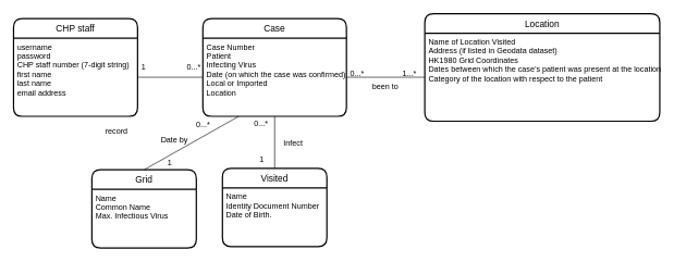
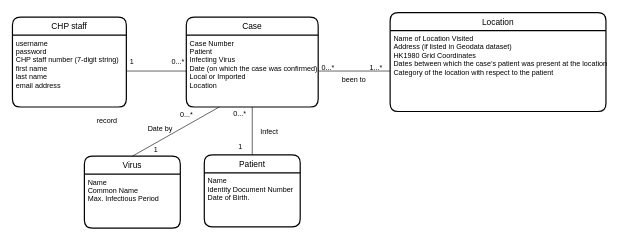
  <mxCell id="0" />
  <mxCell id="1" parent="0" />
  <mxCell id="2" value="Case" style="swimlane;childLayout=stackLayout;horizontal=1;startSize=30;horizontalStack=0;rounded=1;fontSize=14;fontStyle=0;strokeWidth=2;resizeParent=0;resizeLast=1;shadow=0;dashed=0;align=center;" vertex="1" parent="1"><mxGeometry x="310" y="28" width="220" height="150" as="geometry" /></mxCell>
  <mxCell id="3" value="Case Number &#10;Patient&#10;Infecting Virus&#10;Date (on which the case was confirmed)&#10;Local or Imported&#10;Location" style="align=left;strokeColor=none;fillColor=none;spacingLeft=4;fontSize=12;verticalAlign=top;resizable=0;rotatable=0;part=1;" vertex="1" parent="2"><mxGeometry y="30" width="220" height="120" as="geometry" /></mxCell>
  <mxCell id="4" value="CHP staff" style="swimlane;childLayout=stackLayout;horizontal=1;startSize=30;horizontalStack=0;rounded=1;fontSize=14;fontStyle=0;strokeWidth=2;resizeParent=0;resizeLast=1;shadow=0;dashed=0;align=center;" vertex="1" parent="1"><mxGeometry x="20" y="28" width="190" height="150" as="geometry" /></mxCell>
  <mxCell id="5" value="username&#10;password&#10;CHP staff number (7-digit string)&#10;first name&#10;last name&#10;email address" style="align=left;strokeColor=none;fillColor=none;spacingLeft=4;fontSize=12;verticalAlign=top;resizable=0;rotatable=0;part=1;" vertex="1" parent="4"><mxGeometry y="30" width="190" height="120" as="geometry" /></mxCell>
  <mxCell id="6" value="" style="endArrow=none;html=1;entryX=0;entryY=0.5;entryDx=0;entryDy=0;" edge="1" parent="1" source="5" target="3"><mxGeometry width="50" height="50" relative="1" as="geometry"><mxPoint x="230" y="148" as="sourcePoint" /><mxPoint x="280" y="98" as="targetPoint" /></mxGeometry></mxCell>
  <mxCell id="7" value="1" style="text;strokeColor=none;fillColor=none;spacingLeft=4;spacingRight=4;overflow=hidden;rotatable=0;points=[[0,0.5],[1,0.5]];portConstraint=eastwest;fontSize=12;" vertex="1" parent="1"><mxGeometry x="210" y="88" width="40" height="30" as="geometry" /></mxCell>
  <mxCell id="8" value="0...*" style="text;strokeColor=none;fillColor=none;spacingLeft=4;spacingRight=4;overflow=hidden;rotatable=0;points=[[0,0.5],[1,0.5]];portConstraint=eastwest;fontSize=12;" vertex="1" parent="1"><mxGeometry x="280" y="88" width="220" as="geometry" /></mxCell>
  <mxCell id="9" value="record" style="text;strokeColor=none;fillColor=none;spacingLeft=4;spacingRight=4;overflow=hidden;rotatable=0;points=[[0,0.5],[1,0.5]];portConstraint=eastwest;fontSize=12;" vertex="1" parent="1"><mxGeometry x="155" y="188" width="50" height="30" as="geometry" /></mxCell>
  <mxCell id="10" value="" style="endArrow=none;html=1;rounded=0;exitX=0.5;exitY=1;exitDx=0;exitDy=0;entryX=0.5;entryY=0;entryDx=0;entryDy=0;" edge="1" parent="1" source="3" target="11"><mxGeometry relative="1" as="geometry"><mxPoint x="390" y="208" as="sourcePoint" /><mxPoint x="550" y="208" as="targetPoint" /></mxGeometry></mxCell>
- <mxCell id="11" value="Visited" style="swimlane;childLayout=stackLayout;horizontal=1;startSize=30;horizontalStack=0;rounded=1;fontSize=14;fontStyle=0;strokeWidth=2;resizeParent=0;resizeLast=1;shadow=0;dashed=0;align=center;" vertex="1" parent="1"><mxGeometry x="340" y="258" width="160" height="120" as="geometry" /></mxCell>
+ <mxCell id="11" value="Patient" style="swimlane;childLayout=stackLayout;horizontal=1;startSize=30;horizontalStack=0;rounded=1;fontSize=14;fontStyle=0;strokeWidth=2;resizeParent=0;resizeLast=1;shadow=0;dashed=0;align=center;" vertex="1" parent="1"><mxGeometry x="340" y="258" width="160" height="120" as="geometry" /></mxCell>
  <mxCell id="12" value="Name&#10;Identity Document Number&#10;Date of Birth." style="align=left;strokeColor=none;fillColor=none;spacingLeft=4;fontSize=12;verticalAlign=top;resizable=0;rotatable=0;part=1;" vertex="1" parent="11"><mxGeometry y="30" width="160" height="90" as="geometry" /></mxCell>
  <mxCell id="13" value="0...*" style="text;strokeColor=none;fillColor=none;spacingLeft=4;spacingRight=4;overflow=hidden;rotatable=0;points=[[0,0.5],[1,0.5]];portConstraint=eastwest;fontSize=12;" vertex="1" parent="1"><mxGeometry x="383" y="176" width="40" height="30" as="geometry" /></mxCell>
  <mxCell id="14" value="1" style="text;strokeColor=none;fillColor=none;spacingLeft=4;spacingRight=4;overflow=hidden;rotatable=0;points=[[0,0.5],[1,0.5]];portConstraint=eastwest;fontSize=12;" vertex="1" parent="1"><mxGeometry x="391" y="230" width="40" height="30" as="geometry" /></mxCell>
  <mxCell id="15" value="Infect" style="text;strokeColor=none;fillColor=none;spacingLeft=4;spacingRight=4;overflow=hidden;rotatable=0;points=[[0,0.5],[1,0.5]];portConstraint=eastwest;fontSize=12;" vertex="1" parent="1"><mxGeometry x="428" y="205" width="40" height="30" as="geometry" /></mxCell>
- <mxCell id="16" value="Grid" style="swimlane;childLayout=stackLayout;horizontal=1;startSize=30;horizontalStack=0;rounded=1;fontSize=14;fontStyle=0;strokeWidth=2;resizeParent=0;resizeLast=1;shadow=0;dashed=0;align=center;" vertex="1" parent="1"><mxGeometry x="140" y="260" width="160" height="120" as="geometry" /></mxCell>
- <mxCell id="17" value="Name&#10;Common Name&#10;Max. Infectious Virus" style="align=left;strokeColor=none;fillColor=none;spacingLeft=4;fontSize=12;verticalAlign=top;resizable=0;rotatable=0;part=1;" vertex="1" parent="16"><mxGeometry y="30" width="160" height="90" as="geometry" /></mxCell>
+ <mxCell id="16" value="Virus" style="swimlane;childLayout=stackLayout;horizontal=1;startSize=30;horizontalStack=0;rounded=1;fontSize=14;fontStyle=0;strokeWidth=2;resizeParent=0;resizeLast=1;shadow=0;dashed=0;align=center;" vertex="1" parent="1"><mxGeometry x="140" y="260" width="160" height="120" as="geometry" /></mxCell>
+ <mxCell id="17" value="Name&#10;Common Name&#10;Max. Infectious Period" style="align=left;strokeColor=none;fillColor=none;spacingLeft=4;fontSize=12;verticalAlign=top;resizable=0;rotatable=0;part=1;" vertex="1" parent="16"><mxGeometry y="30" width="160" height="90" as="geometry" /></mxCell>
  <mxCell id="18" value="" style="endArrow=none;html=1;rounded=0;entryX=0.25;entryY=1;entryDx=0;entryDy=0;exitX=0.5;exitY=0;exitDx=0;exitDy=0;" edge="1" parent="1" source="16" target="3"><mxGeometry relative="1" as="geometry"><mxPoint x="170" y="228" as="sourcePoint" /><mxPoint x="330" y="228" as="targetPoint" /></mxGeometry></mxCell>
  <mxCell id="19" value="0...*" style="text;strokeColor=none;fillColor=none;spacingLeft=4;spacingRight=4;overflow=hidden;rotatable=0;points=[[0,0.5],[1,0.5]];portConstraint=eastwest;fontSize=12;" vertex="1" parent="1"><mxGeometry x="294" y="177" width="40" height="30" as="geometry" /></mxCell>
  <mxCell id="20" value="1" style="text;strokeColor=none;fillColor=none;spacingLeft=4;spacingRight=4;overflow=hidden;rotatable=0;points=[[0,0.5],[1,0.5]];portConstraint=eastwest;fontSize=12;" vertex="1" parent="1"><mxGeometry x="250" y="235" width="40" height="30" as="geometry" /></mxCell>
  <mxCell id="21" value="Date by" style="text;strokeColor=none;fillColor=none;spacingLeft=4;spacingRight=4;overflow=hidden;rotatable=0;points=[[0,0.5],[1,0.5]];portConstraint=eastwest;fontSize=12;" vertex="1" parent="1"><mxGeometry x="240" y="200" width="80" height="30" as="geometry" /></mxCell>
  <mxCell id="22" value="" style="endArrow=none;html=1;rounded=0;exitX=1;exitY=0.5;exitDx=0;exitDy=0;entryX=0;entryY=0.5;entryDx=0;entryDy=0;" edge="1" parent="1" source="3" target="24"><mxGeometry relative="1" as="geometry"><mxPoint x="530" y="168" as="sourcePoint" /><mxPoint x="610" y="118" as="targetPoint" /></mxGeometry></mxCell>
  <mxCell id="23" value="Location" style="swimlane;childLayout=stackLayout;horizontal=1;startSize=30;horizontalStack=0;rounded=1;fontSize=14;fontStyle=0;strokeWidth=2;resizeParent=0;resizeLast=1;shadow=0;dashed=0;align=center;" vertex="1" parent="1"><mxGeometry x="650" y="20.5" width="360" height="165" as="geometry" /></mxCell>
  <mxCell id="24" value="Name of Location Visited&#10;Address (if listed in Geodata dataset)&#10;HK1980 Grid Coordinates&#10;Dates between which the case’s patient was present at the location&#10;Category of the location with respect to the patient" style="align=left;strokeColor=none;fillColor=none;spacingLeft=4;fontSize=12;verticalAlign=top;resizable=0;rotatable=0;part=1;" vertex="1" parent="23"><mxGeometry y="30" width="360" height="135" as="geometry" /></mxCell>
  <mxCell id="25" value="0...*" style="text;strokeColor=none;fillColor=none;spacingLeft=4;spacingRight=4;overflow=hidden;rotatable=0;points=[[0,0.5],[1,0.5]];portConstraint=eastwest;fontSize=12;" vertex="1" parent="1"><mxGeometry x="530" y="98" width="40" height="30" as="geometry" /></mxCell>
  <mxCell id="26" value="1...*" style="text;strokeColor=none;fillColor=none;spacingLeft=4;spacingRight=4;overflow=hidden;rotatable=0;points=[[0,0.5],[1,0.5]];portConstraint=eastwest;fontSize=12;" vertex="1" parent="1"><mxGeometry x="610" y="98" width="40" height="30" as="geometry" /></mxCell>
  <mxCell id="27" value="been to" style="text;strokeColor=none;fillColor=none;spacingLeft=4;spacingRight=4;overflow=hidden;rotatable=0;points=[[0,0.5],[1,0.5]];portConstraint=eastwest;fontSize=12;" vertex="1" parent="1"><mxGeometry x="564" y="119" width="60" height="30" as="geometry" /></mxCell>
